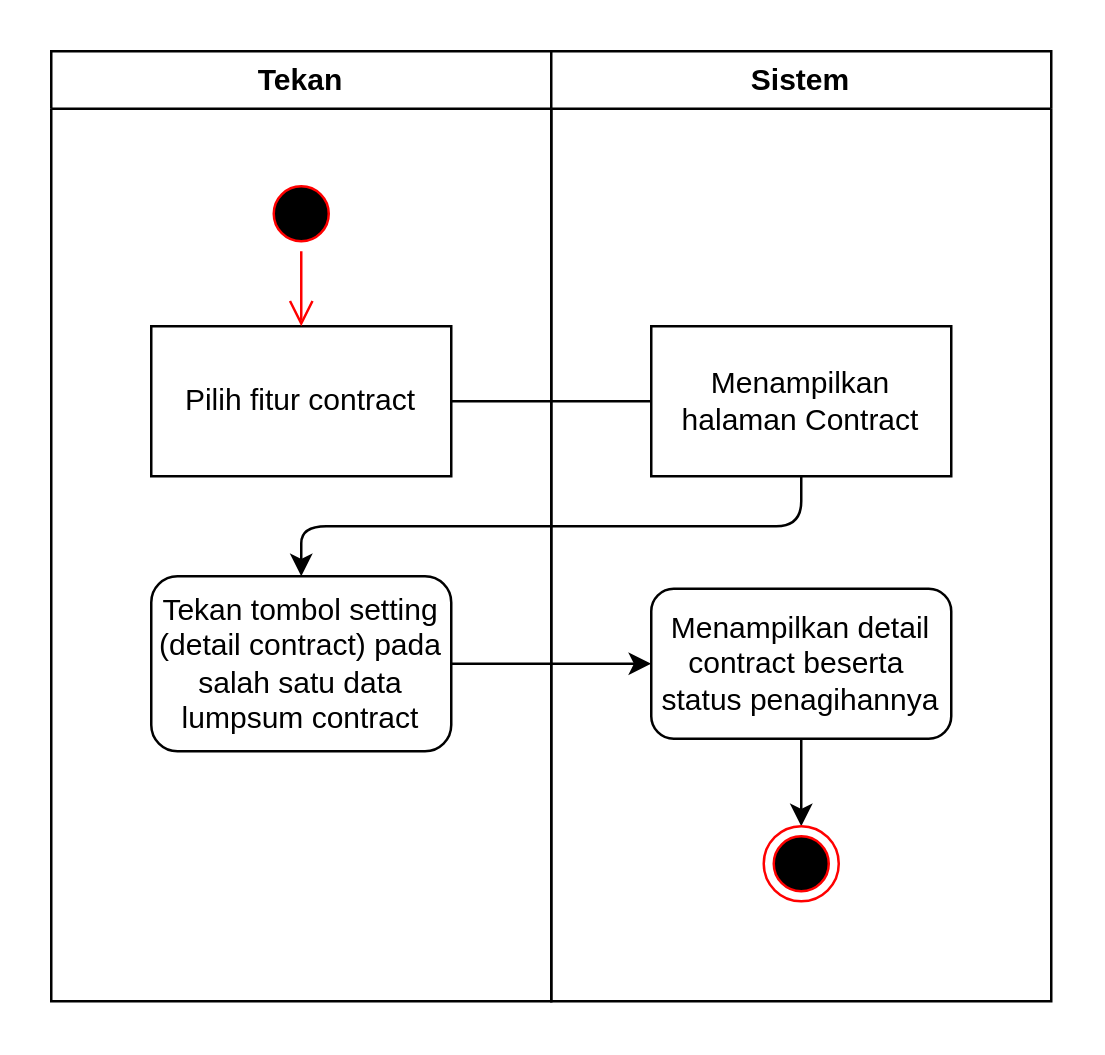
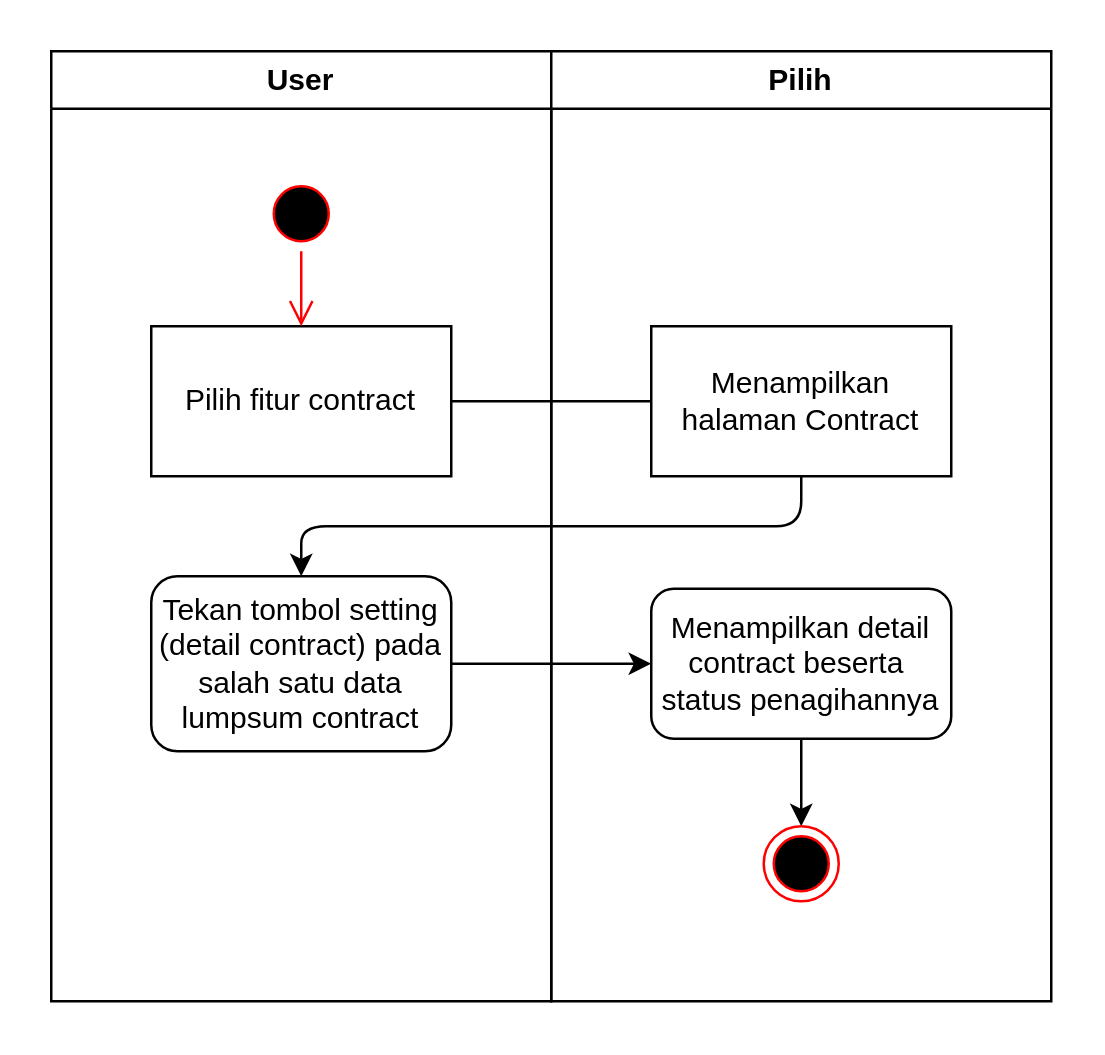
  <mxCell id="0" />
  <mxCell id="1" parent="0" />
- <mxCell id="2" value="Tekan" style="swimlane;whiteSpace=wrap;html=1;" vertex="1" parent="1"><mxGeometry x="20" y="20" width="200" height="380" as="geometry" /></mxCell>
+ <mxCell id="2" value="User" style="swimlane;whiteSpace=wrap;html=1;" vertex="1" parent="1"><mxGeometry x="20" y="20" width="200" height="380" as="geometry" /></mxCell>
  <mxCell id="3" value="" style="ellipse;html=1;shape=startState;fillColor=#000000;strokeColor=#ff0000;" vertex="1" parent="2"><mxGeometry x="85" y="50" width="30" height="30" as="geometry" /></mxCell>
  <mxCell id="4" value="Pilih fitur contract" style="whiteSpace=wrap;html=1;rounded=0;" vertex="1" parent="2"><mxGeometry x="40" y="110" width="120" height="60" as="geometry" /></mxCell>
  <mxCell id="5" value="" style="edgeStyle=orthogonalEdgeStyle;html=1;verticalAlign=bottom;endArrow=open;endSize=8;strokeColor=#ff0000;entryX=0.5;entryY=0;entryDx=0;entryDy=0;" edge="1" parent="2" source="3" target="4"><mxGeometry relative="1" as="geometry"><mxPoint x="100" y="110" as="targetPoint" /></mxGeometry></mxCell>
  <mxCell id="6" value="Tekan tombol setting (detail contract) pada salah satu data lumpsum contract" style="rounded=1;whiteSpace=wrap;html=1;" vertex="1" parent="2"><mxGeometry x="40" y="210" width="120" height="70" as="geometry" /></mxCell>
- <mxCell id="7" value="Sistem" style="swimlane;whiteSpace=wrap;html=1;" vertex="1" parent="1"><mxGeometry x="220" y="20" width="200" height="380" as="geometry" /></mxCell>
+ <mxCell id="7" value="Pilih" style="swimlane;whiteSpace=wrap;html=1;" vertex="1" parent="1"><mxGeometry x="220" y="20" width="200" height="380" as="geometry" /></mxCell>
  <mxCell id="8" value="Menampilkan halaman Contract" style="whiteSpace=wrap;html=1;rounded=0;" vertex="1" parent="7"><mxGeometry x="40" y="110" width="120" height="60" as="geometry" /></mxCell>
  <mxCell id="9" value="Menampilkan detail contract beserta&amp;nbsp;&lt;div&gt;status penagihannya&lt;/div&gt;" style="rounded=1;whiteSpace=wrap;html=1;" vertex="1" parent="7"><mxGeometry x="40" y="215" width="120" height="60" as="geometry" /></mxCell>
  <mxCell id="10" style="edgeStyle=none;html=1;entryX=1;entryY=0.5;entryDx=0;entryDy=0;" edge="1" parent="7"><mxGeometry relative="1" as="geometry"><Array as="points"><mxPoint x="180" y="450" /><mxPoint x="180" y="350" /></Array><mxPoint x="160.0" y="350" as="targetPoint" /></mxGeometry></mxCell>
  <mxCell id="11" value="" style="edgeStyle=none;html=1;exitX=0.5;exitY=1;exitDx=0;exitDy=0;entryX=0.5;entryY=0;entryDx=0;entryDy=0;" edge="1" parent="7" source="9" target="12"><mxGeometry relative="1" as="geometry"><mxPoint x="99.67" y="310" as="sourcePoint" /><mxPoint x="100" y="320" as="targetPoint" /></mxGeometry></mxCell>
  <mxCell id="12" value="" style="ellipse;html=1;shape=endState;fillColor=#000000;strokeColor=#ff0000;" vertex="1" parent="7"><mxGeometry x="85" y="310" width="30" height="30" as="geometry" /></mxCell>
  <mxCell id="13" value="" style="edgeStyle=none;html=1;endArrow=none;" edge="1" parent="1" source="4" target="8"><mxGeometry relative="1" as="geometry" /></mxCell>
  <mxCell id="14" value="" style="edgeStyle=none;html=1;entryX=0.5;entryY=0;entryDx=0;entryDy=0;exitX=0.5;exitY=1;exitDx=0;exitDy=0;" edge="1" parent="1" source="8" target="6"><mxGeometry relative="1" as="geometry"><Array as="points"><mxPoint x="320" y="210" /><mxPoint x="120" y="210" /></Array></mxGeometry></mxCell>
  <mxCell id="15" value="" style="edgeStyle=none;html=1;" edge="1" parent="1" source="6" target="9"><mxGeometry relative="1" as="geometry" /></mxCell>
